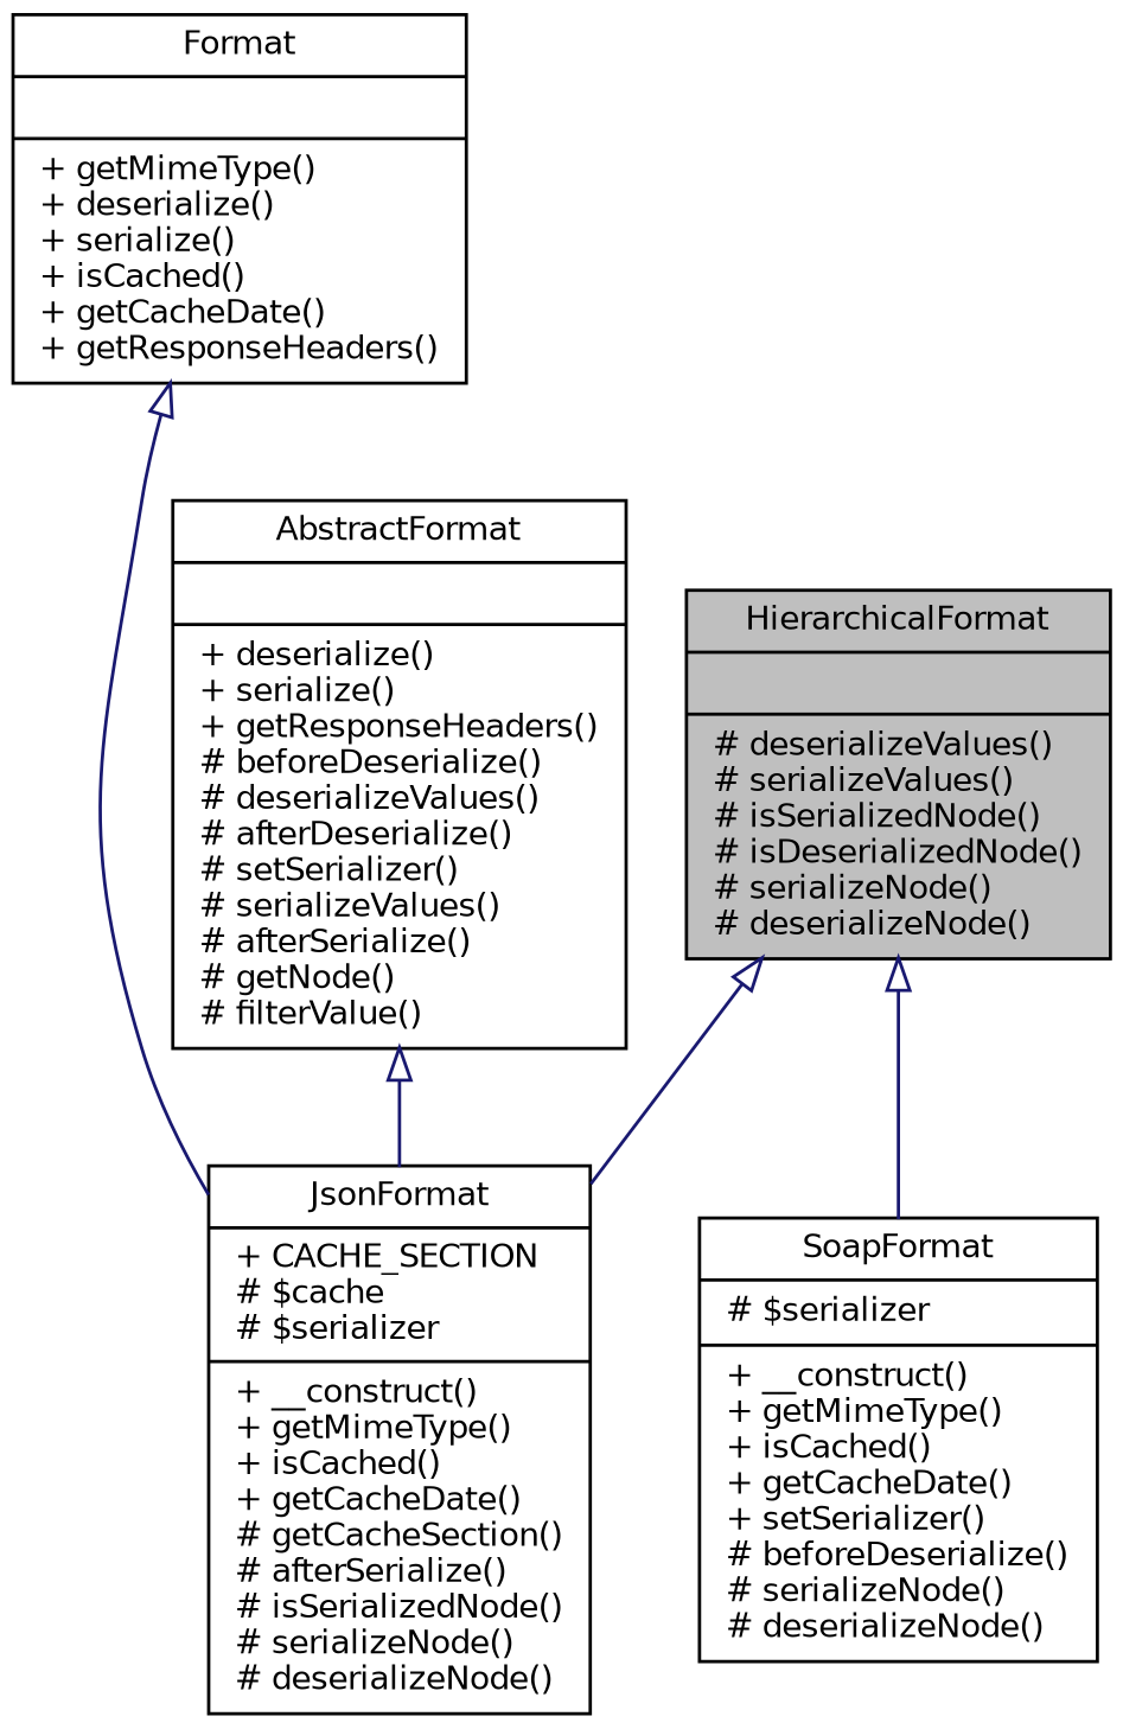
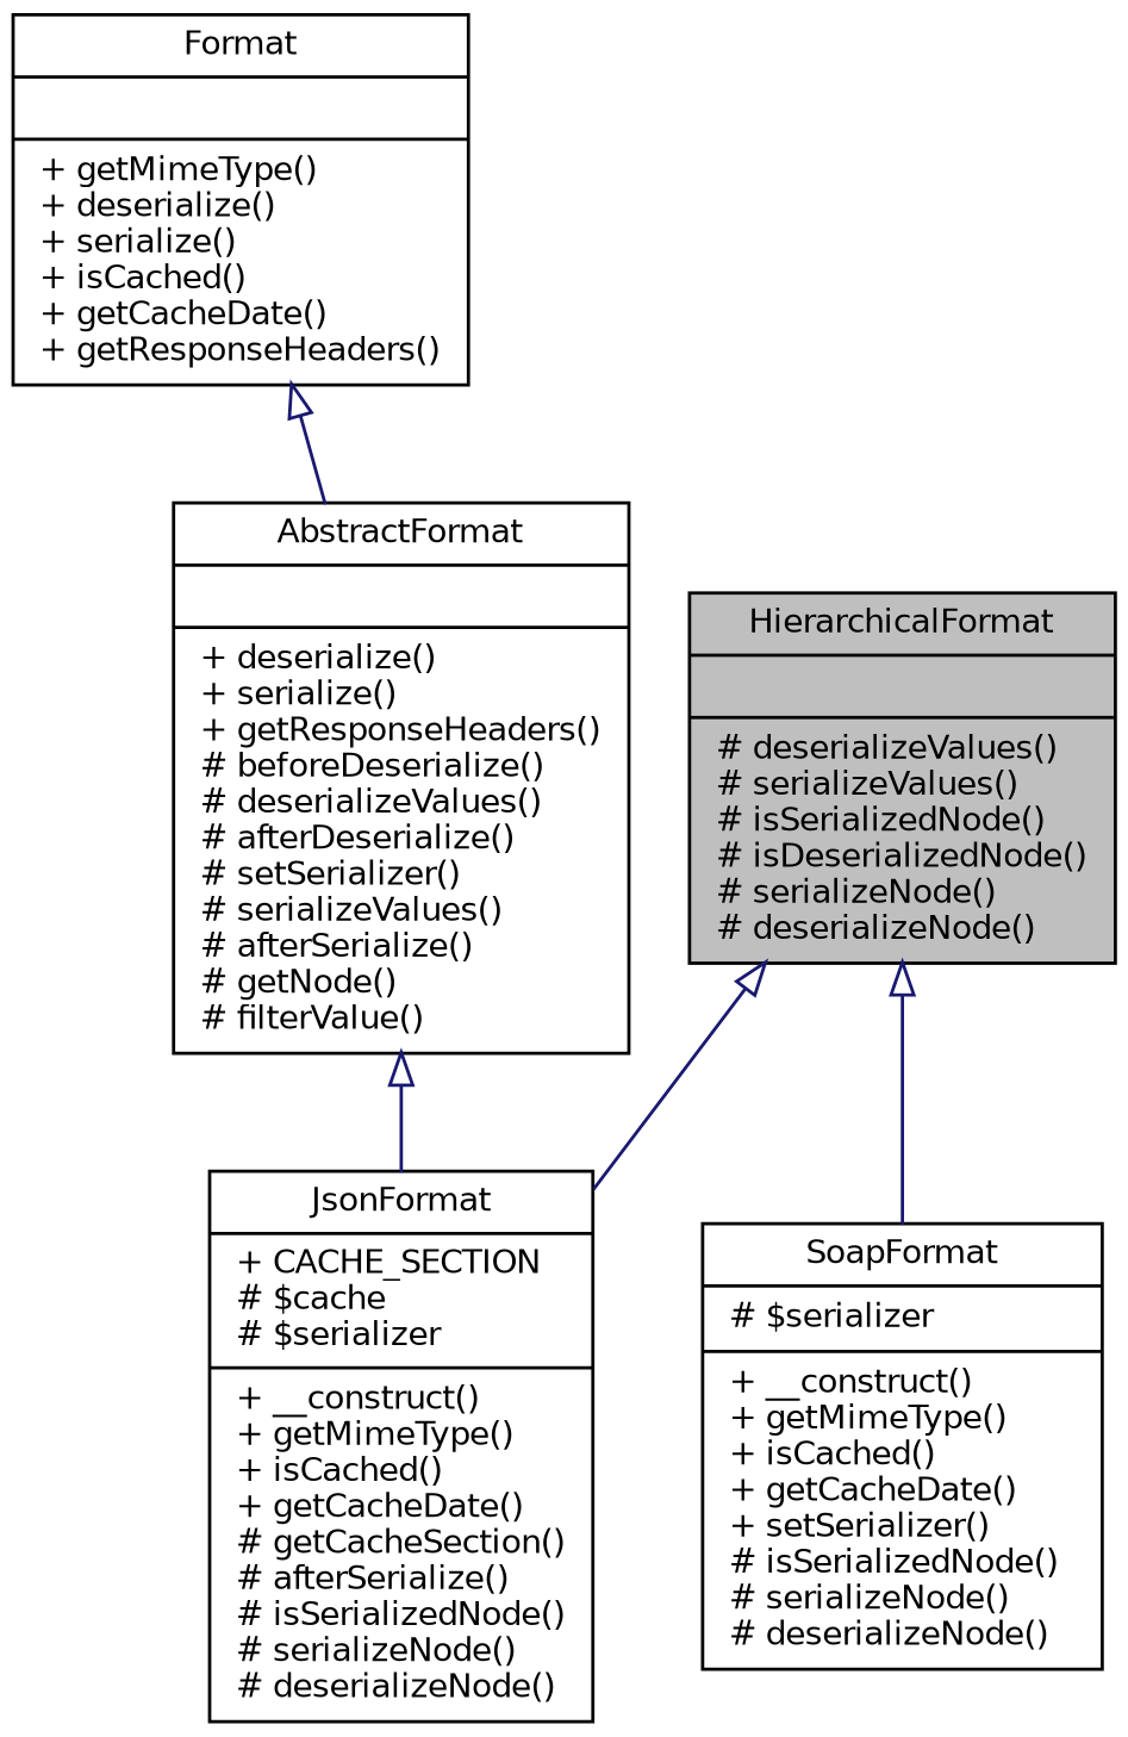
  digraph {
    node [color=black fillcolor=white fontname=Helvetica fontsize=10 shape=record style=filled]
    edge [arrowtail=onormal color=midnightblue dir=back fontname=Helvetica fontsize=10 labelfontname=Helvetica labelfontsize=10 style=solid]
    n1 [fillcolor=grey75 fontcolor=black height=0.2 label="{HierarchicalFormat\n||# deserializeValues()\l# serializeValues()\l# isSerializedNode()\l# isDeserializedNode()\l# serializeNode()\l# deserializeNode()\l}" width=0.4]
    n2 [height=0.2 label="{JsonFormat\n|+ CACHE_SECTION\l# $cache\l# $serializer\l|+ __construct()\l+ getMimeType()\l+ isCached()\l+ getCacheDate()\l# getCacheSection()\l# afterSerialize()\l# isSerializedNode()\l# serializeNode()\l# deserializeNode()\l}" width=0.4]
-   n3 [height=0.2 label="{SoapFormat\n|# $serializer\l|+ __construct()\l+ getMimeType()\l+ isCached()\l+ getCacheDate()\l+ setSerializer()\l# beforeDeserialize()\l# serializeNode()\l# deserializeNode()\l}" width=0.4]
+   n3 [height=0.2 label="{SoapFormat\n|# $serializer\l|+ __construct()\l+ getMimeType()\l+ isCached()\l+ getCacheDate()\l+ setSerializer()\l# isSerializedNode()\l# serializeNode()\l# deserializeNode()\l}" width=0.4]
    n4 [height=0.2 label="{AbstractFormat\n||+ deserialize()\l+ serialize()\l+ getResponseHeaders()\l# beforeDeserialize()\l# deserializeValues()\l# afterDeserialize()\l# setSerializer()\l# serializeValues()\l# afterSerialize()\l# getNode()\l# filterValue()\l}" width=0.4]
    n5 [height=0.2 label="{Format\n||+ getMimeType()\l+ deserialize()\l+ serialize()\l+ isCached()\l+ getCacheDate()\l+ getResponseHeaders()\l}" width=0.4]
    n1 -> n2
    n1 -> n3
    n4 -> n2
-   n5 -> n2
+   n5 -> n4
  }
